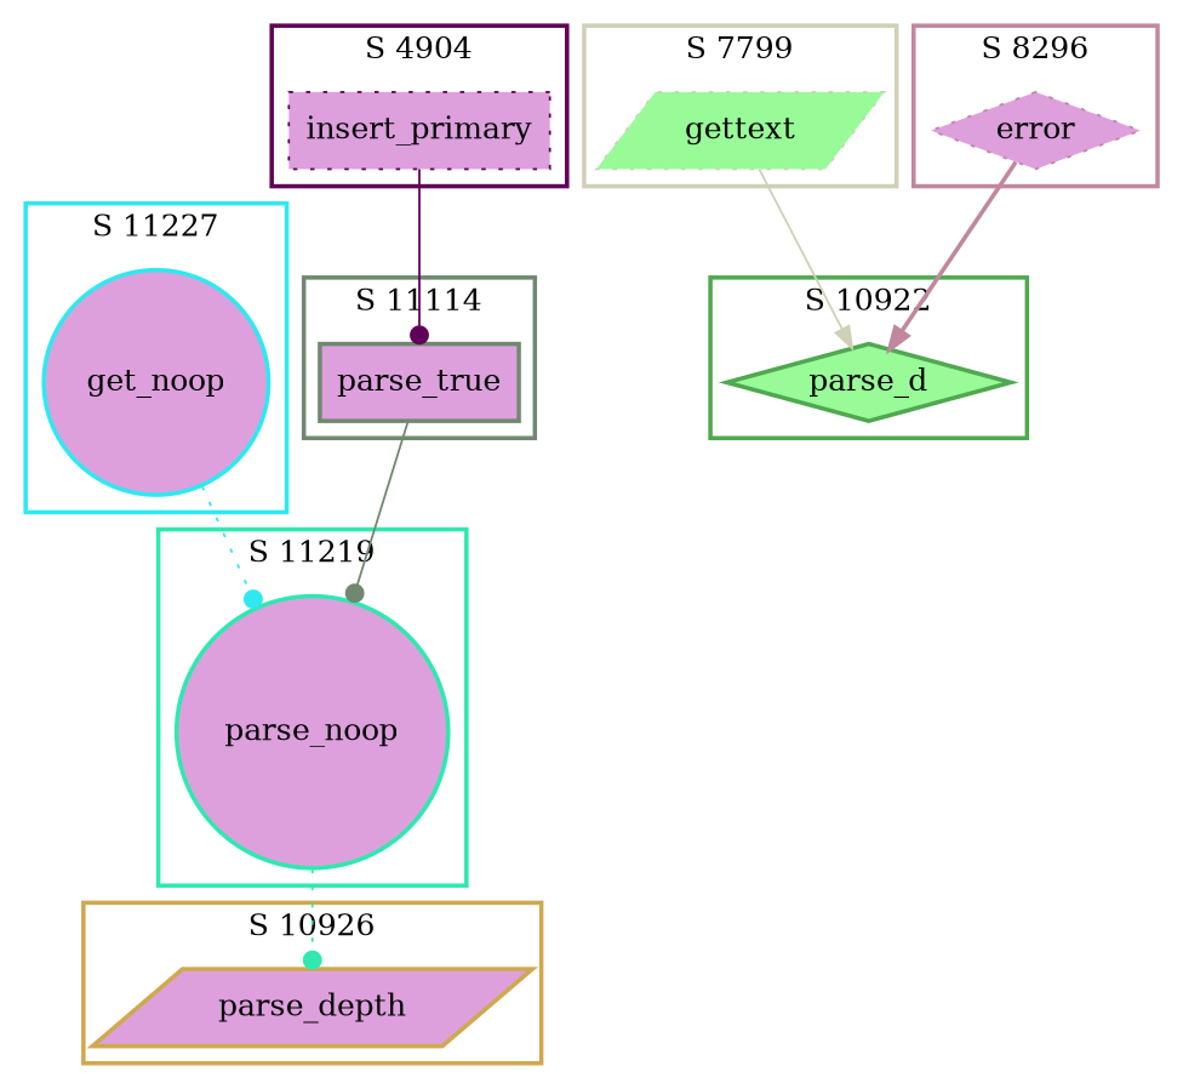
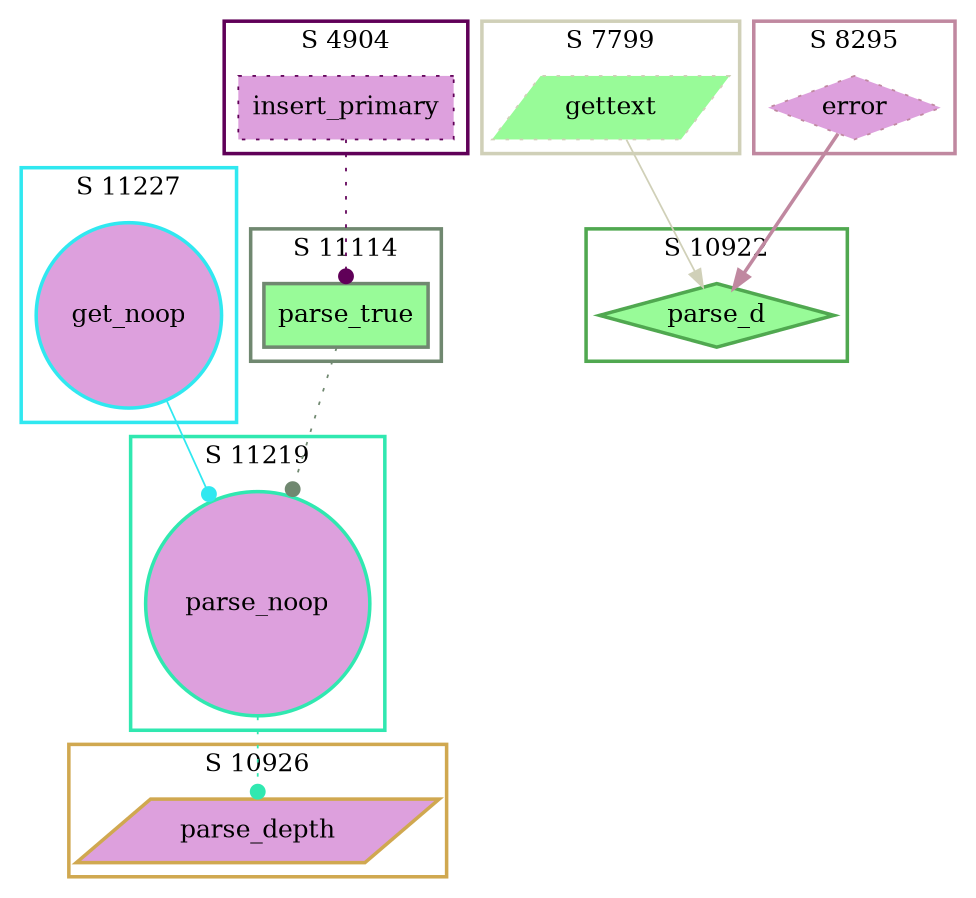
  digraph {
    node [fillcolor=plum shape=circle style="bold,filled"]
    edge [arrowhead=dot style=solid]
    n1 [color="#30E8F0" label=get_noop]
    n2 [color="#D0A850" label=parse_depth shape=parallelogram]
-   n3 [color="#708870" label=parse_true shape=box]
+   n3 [color="#708870" fillcolor=palegreen label=parse_true shape=box]
    n4 [color="#D0D0B8" fillcolor=palegreen label=gettext shape=parallelogram style="dotted,filled"]
    n5 [color="#50A850" fillcolor=palegreen label=parse_d shape=diamond]
    n6 [color="#30E8B0" label=parse_noop]
    n7 [color="#600058" label=insert_primary shape=box style="dotted,filled"]
    n8 [color="#C088A0" label=error shape=diamond style="dotted,filled"]
    subgraph cluster_1 {
      color="#30E8F0"
      label="S 11227"
      style=bold
      n1
    }
    subgraph cluster_2 {
      color="#D0A850"
      label="S 10926"
      style=bold
      n2
    }
    subgraph cluster_3 {
      color="#708870"
      label="S 11114"
      style=bold
      n3
    }
    subgraph cluster_4 {
      color="#D0D0B8"
      label="S 7799"
      style=bold
      n4
    }
    subgraph cluster_5 {
      color="#50A850"
      label="S 10922"
      style=bold
      n5
    }
    subgraph cluster_6 {
      color="#30E8B0"
      label="S 11219"
      style=bold
      n6
    }
    subgraph cluster_7 {
      color="#600058"
      label="S 4904"
      style=bold
      n7
    }
    subgraph cluster_8 {
      color="#C088A0"
-     label="S 8296"
+     label="S 8295"
      style=bold
      n8
    }
-   n1 -> n6 [color="#30E8F0" style=dotted]
-   n3 -> n6 [color="#708870"]
+   n1 -> n6 [color="#30E8F0"]
+   n3 -> n6 [color="#708870" style=dotted]
    n4 -> n5 [color="#D0D0B8" arrowhead="" style=""]
    n6 -> n2 [color="#30E8B0" style=dotted]
-   n7 -> n3 [color="#600058"]
+   n7 -> n3 [color="#600058" style=dotted]
    n8 -> n5 [arrowhead=normal color="#C088A0" style=bold]
  }
